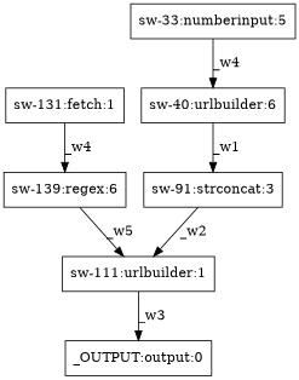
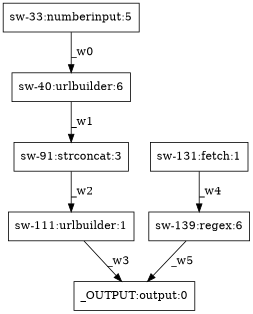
  digraph {
    node [shape=box]
    n1 [label="_OUTPUT:output:0"]
    n2 [label="sw-111:urlbuilder:1"]
    n3 [label="sw-131:fetch:1"]
    n4 [label="sw-139:regex:6"]
    n5 [label="sw-33:numberinput:5"]
    n6 [label="sw-40:urlbuilder:6"]
    n7 [label="sw-91:strconcat:3"]
    n2 -> n1 [label=_w3]
    n3 -> n4 [label=_w4]
-   n4 -> n2 [label=_w5]
-   n5 -> n6 [label=_w4]
+   n4 -> n1 [label=_w5]
+   n5 -> n6 [label=_w0]
    n6 -> n7 [label=_w1]
    n7 -> n2 [label=_w2]
  }
